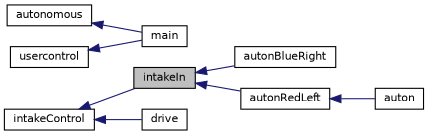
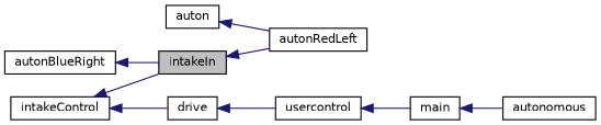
  digraph {
    rankdir=LR
    node [color=black fillcolor=white fontname=Helvetica fontsize=10 shape=record style=filled]
    edge [color=midnightblue dir=back fontname=Helvetica fontsize=10 labelfontname=Helvetica labelfontsize=10 style=solid]
    n1 [fillcolor=grey75 fontcolor=black height=0.2 label=intakeIn width=0.4]
    n2 [height=0.2 label=autonBlueRight width=0.4]
    n3 [height=0.2 label=autonRedLeft width=0.4]
    n4 [height=0.2 label=auton width=0.4]
    n5 [height=0.2 label=intakeControl width=0.4]
    n6 [height=0.2 label=drive width=0.4]
    n7 [height=0.2 label=autonomous width=0.4]
    n8 [height=0.2 label=main width=0.4]
    n9 [height=0.2 label=usercontrol width=0.4]
-   n1 -> n2
+   n2 -> n1
    n1 -> n3
-   n3 -> n4
+   n4 -> n3
    n5 -> n1
    n5 -> n6
-   n7 -> n8
+   n6 -> n9
+   n8 -> n7
    n9 -> n8
  }
